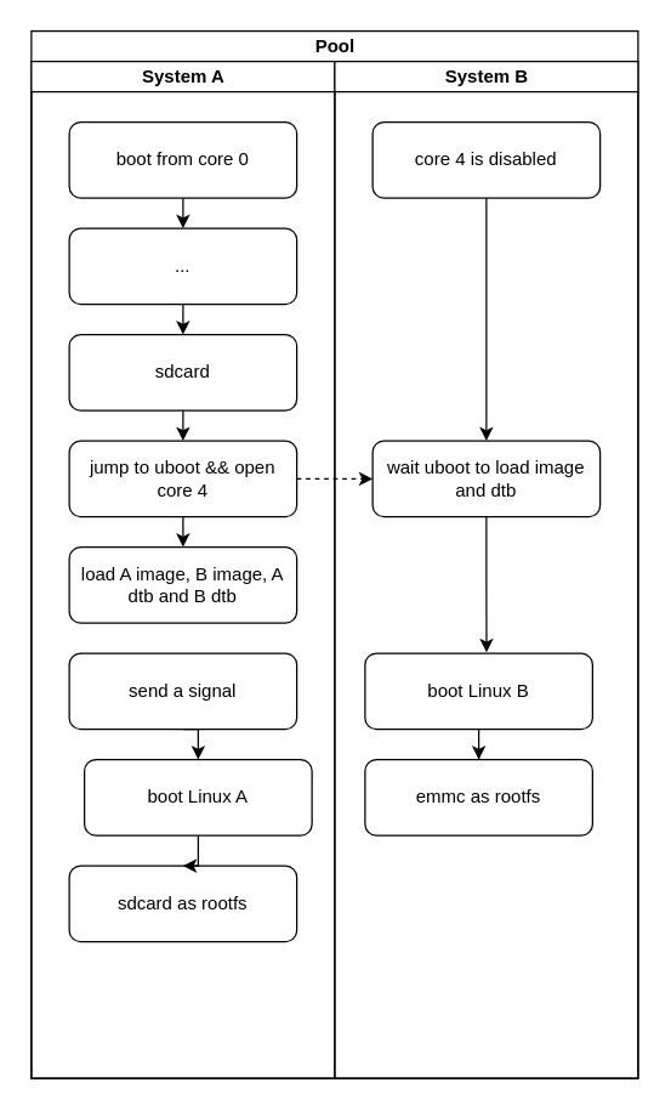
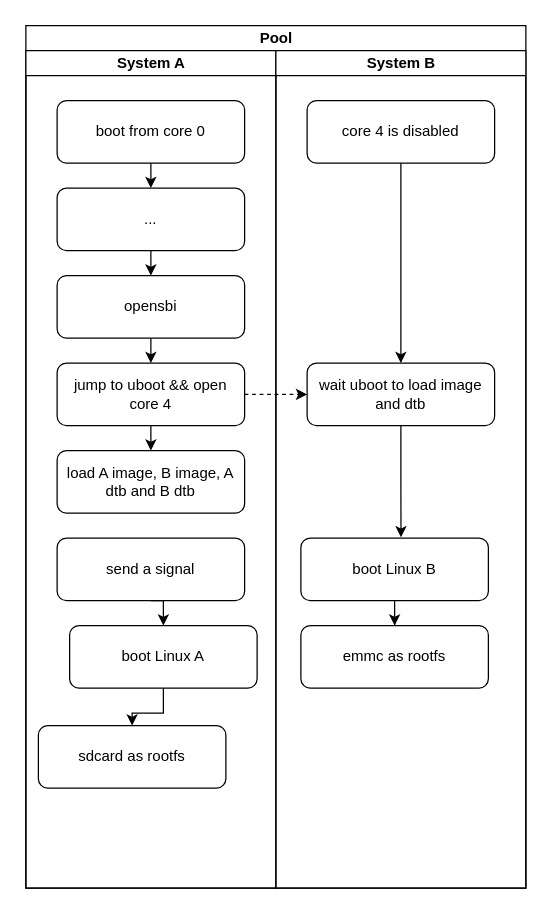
  <mxCell id="0" />
  <mxCell id="1" parent="0" />
  <mxCell id="2" value="Pool" style="swimlane;childLayout=stackLayout;resizeParent=1;resizeParentMax=0;startSize=20;html=1;" parent="1" vertex="1"><mxGeometry x="20" y="20" width="400" height="690" as="geometry"><mxRectangle x="220.0" y="320" width="60" height="30" as="alternateBounds" /></mxGeometry></mxCell>
  <mxCell id="3" value="System A" style="swimlane;startSize=20;html=1;" parent="2" vertex="1"><mxGeometry y="20" width="200" height="670" as="geometry" /></mxCell>
  <mxCell id="4" style="edgeStyle=orthogonalEdgeStyle;rounded=0;orthogonalLoop=1;jettySize=auto;html=1;exitX=0.5;exitY=1;exitDx=0;exitDy=0;entryX=0.5;entryY=0;entryDx=0;entryDy=0;" edge="1" parent="3" source="5" target="7"><mxGeometry relative="1" as="geometry" /></mxCell>
  <mxCell id="5" value="boot from core 0" style="rounded=1;whiteSpace=wrap;html=1;fillColor=none;" parent="3" vertex="1"><mxGeometry x="25" y="40" width="150" height="50" as="geometry" /></mxCell>
  <mxCell id="6" style="edgeStyle=orthogonalEdgeStyle;rounded=0;orthogonalLoop=1;jettySize=auto;html=1;exitX=0.5;exitY=1;exitDx=0;exitDy=0;entryX=0.5;entryY=0;entryDx=0;entryDy=0;" edge="1" parent="3" source="7" target="9"><mxGeometry relative="1" as="geometry" /></mxCell>
  <mxCell id="7" value="..." style="rounded=1;whiteSpace=wrap;html=1;fillColor=none;" parent="3" vertex="1"><mxGeometry x="25.0" y="110" width="150" height="50" as="geometry" /></mxCell>
  <mxCell id="8" style="edgeStyle=orthogonalEdgeStyle;rounded=0;orthogonalLoop=1;jettySize=auto;html=1;exitX=0.5;exitY=1;exitDx=0;exitDy=0;entryX=0.5;entryY=0;entryDx=0;entryDy=0;" edge="1" parent="3" source="9" target="11"><mxGeometry relative="1" as="geometry" /></mxCell>
- <mxCell id="9" value="sdcard" style="rounded=1;whiteSpace=wrap;html=1;fillColor=none;" parent="3" vertex="1"><mxGeometry x="25.0" y="180" width="150" height="50" as="geometry" /></mxCell>
+ <mxCell id="9" value="opensbi" style="rounded=1;whiteSpace=wrap;html=1;fillColor=none;" parent="3" vertex="1"><mxGeometry x="25.0" y="180" width="150" height="50" as="geometry" /></mxCell>
  <mxCell id="10" style="edgeStyle=orthogonalEdgeStyle;rounded=0;orthogonalLoop=1;jettySize=auto;html=1;exitX=0.5;exitY=1;exitDx=0;exitDy=0;entryX=0.5;entryY=0;entryDx=0;entryDy=0;" parent="3" source="11" target="12" edge="1"><mxGeometry relative="1" as="geometry" /></mxCell>
  <mxCell id="11" value="jump to uboot &amp;amp;&amp;amp; open core 4" style="rounded=1;whiteSpace=wrap;html=1;fillColor=none;" parent="3" vertex="1"><mxGeometry x="25.0" y="250" width="150" height="50" as="geometry" /></mxCell>
  <mxCell id="12" value="load A image, B image, A dtb and B dtb" style="rounded=1;whiteSpace=wrap;html=1;fillColor=none;" parent="3" vertex="1"><mxGeometry x="25.0" y="320" width="150" height="50" as="geometry" /></mxCell>
  <mxCell id="13" style="edgeStyle=orthogonalEdgeStyle;rounded=0;orthogonalLoop=1;jettySize=auto;html=1;exitX=0.5;exitY=1;exitDx=0;exitDy=0;entryX=0.5;entryY=0;entryDx=0;entryDy=0;" edge="1" parent="3" source="14" target="16"><mxGeometry relative="1" as="geometry" /></mxCell>
  <mxCell id="14" value="send a signal" style="rounded=1;whiteSpace=wrap;html=1;fillColor=none;" parent="3" vertex="1"><mxGeometry x="25.0" y="390" width="150" height="50" as="geometry" /></mxCell>
  <mxCell id="15" value="" style="edgeStyle=orthogonalEdgeStyle;rounded=0;orthogonalLoop=1;jettySize=auto;html=1;" parent="3" source="16" target="17" edge="1"><mxGeometry relative="1" as="geometry" /></mxCell>
  <mxCell id="16" value="boot Linux A" style="rounded=1;whiteSpace=wrap;html=1;fillColor=none;" parent="3" vertex="1"><mxGeometry x="35" y="460" width="150" height="50" as="geometry" /></mxCell>
- <mxCell id="17" value="sdcard as rootfs" style="rounded=1;whiteSpace=wrap;html=1;fillColor=none;" parent="3" vertex="1"><mxGeometry x="25.0" y="530" width="150" height="50" as="geometry" /></mxCell>
+ <mxCell id="17" value="sdcard as rootfs" style="rounded=1;whiteSpace=wrap;html=1;fillColor=none;" parent="3" vertex="1"><mxGeometry x="10" y="540" width="150" height="50" as="geometry" /></mxCell>
  <mxCell id="18" value="System B" style="swimlane;startSize=20;html=1;" parent="2" vertex="1"><mxGeometry x="200" y="20" width="200" height="670" as="geometry" /></mxCell>
  <mxCell id="19" style="edgeStyle=orthogonalEdgeStyle;rounded=0;orthogonalLoop=1;jettySize=auto;html=1;exitX=0.5;exitY=1;exitDx=0;exitDy=0;entryX=0.5;entryY=0;entryDx=0;entryDy=0;" parent="18" source="20" target="21" edge="1"><mxGeometry relative="1" as="geometry" /></mxCell>
  <mxCell id="20" value="core 4 is disabled" style="rounded=1;whiteSpace=wrap;html=1;fillColor=none;" parent="18" vertex="1"><mxGeometry x="25.0" y="40" width="150" height="50" as="geometry" /></mxCell>
  <mxCell id="21" value="wait uboot to load image and dtb" style="rounded=1;whiteSpace=wrap;html=1;fillColor=none;" parent="18" vertex="1"><mxGeometry x="25.0" y="250" width="150" height="50" as="geometry" /></mxCell>
  <mxCell id="22" value="" style="edgeStyle=orthogonalEdgeStyle;rounded=0;orthogonalLoop=1;jettySize=auto;html=1;" parent="18" source="23" target="24" edge="1"><mxGeometry relative="1" as="geometry" /></mxCell>
  <mxCell id="23" value="boot Linux B" style="rounded=1;whiteSpace=wrap;html=1;fillColor=none;" parent="18" vertex="1"><mxGeometry x="20.0" y="390" width="150" height="50" as="geometry" /></mxCell>
  <mxCell id="24" value="emmc as rootfs" style="rounded=1;whiteSpace=wrap;html=1;fillColor=none;" parent="18" vertex="1"><mxGeometry x="20.0" y="460" width="150" height="50" as="geometry" /></mxCell>
  <mxCell id="25" style="edgeStyle=orthogonalEdgeStyle;rounded=0;orthogonalLoop=1;jettySize=auto;html=1;exitX=0.5;exitY=1;exitDx=0;exitDy=0;entryX=0.534;entryY=-0.014;entryDx=0;entryDy=0;entryPerimeter=0;" edge="1" parent="18" source="21" target="23"><mxGeometry relative="1" as="geometry" /></mxCell>
  <mxCell id="26" style="edgeStyle=orthogonalEdgeStyle;rounded=0;orthogonalLoop=1;jettySize=auto;html=1;exitX=1;exitY=0.5;exitDx=0;exitDy=0;entryX=0;entryY=0.5;entryDx=0;entryDy=0;dashed=1;" parent="2" source="11" target="21" edge="1"><mxGeometry relative="1" as="geometry" /></mxCell>
